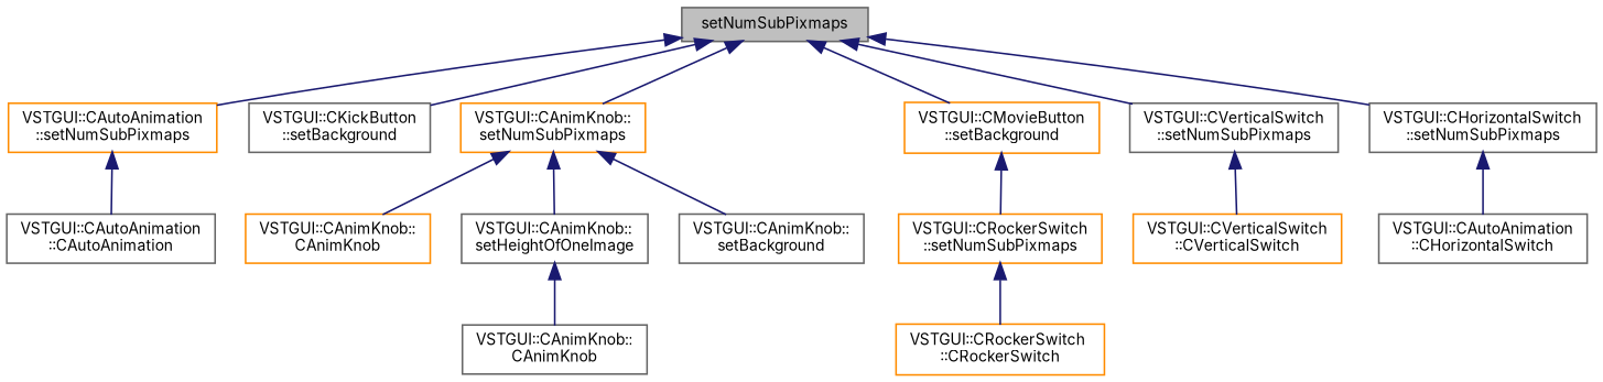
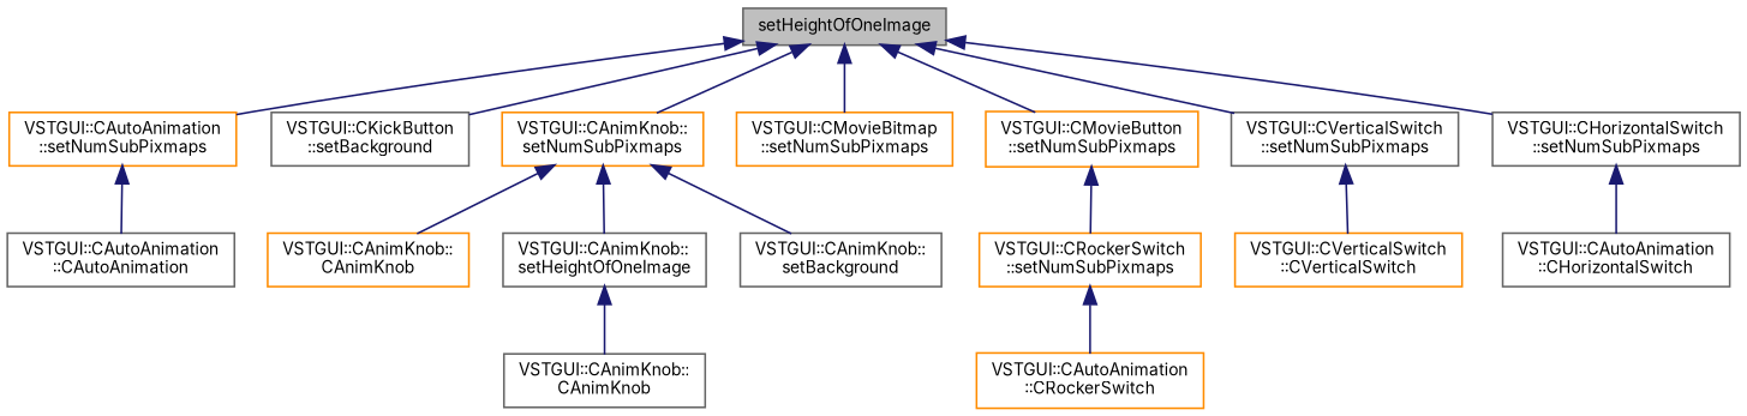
  digraph {
    fontname=Inter
    rankdir=TB
    node [color=gray40 fontname=Inter fontsize=9 shape=record]
    edge [color=midnightblue dir=back fontname=Inter fontsize=9 labelfontname=Arial labelfontsize=9 style=solid]
-   n1 [fillcolor=grey75 fontcolor=black height=0.2 label=setNumSubPixmaps style=filled width=0.4]
+   n1 [fillcolor=grey75 fontcolor=black height=0.2 label=setHeightOfOneImage style=filled width=0.4]
    n2 [color=darkorange height=0.2 label="VSTGUI::CAutoAnimation\l::setNumSubPixmaps" width=0.4]
    n3 [height=0.2 label="VSTGUI::CKickButton\l::setBackground" width=0.4]
    n4 [color=darkorange height=0.2 label="VSTGUI::CAnimKnob::\lsetNumSubPixmaps" width=0.4]
-   n6 [color=darkorange height=0.2 label="VSTGUI::CMovieButton\l::setBackground" width=0.4]
+   n5 [color=darkorange height=0.2 label="VSTGUI::CMovieBitmap\l::setNumSubPixmaps" width=0.4]
+   n6 [color=darkorange height=0.2 label="VSTGUI::CMovieButton\l::setNumSubPixmaps" width=0.4]
    n7 [height=0.2 label="VSTGUI::CVerticalSwitch\l::setNumSubPixmaps" width=0.4]
    n8 [height=0.2 label="VSTGUI::CHorizontalSwitch\l::setNumSubPixmaps" width=0.4]
    n9 [height=0.2 label="VSTGUI::CAutoAnimation\l::CAutoAnimation" width=0.4]
    n10 [color=darkorange height=0.2 label="VSTGUI::CAnimKnob::\lCAnimKnob" width=0.4]
    n11 [height=0.2 label="VSTGUI::CAnimKnob::\lsetHeightOfOneImage" width=0.4]
    n12 [height=0.2 label="VSTGUI::CAnimKnob::\lsetBackground" width=0.4]
    n13 [color=darkorange height=0.2 label="VSTGUI::CRockerSwitch\l::setNumSubPixmaps" width=0.4]
    n14 [color=darkorange height=0.2 label="VSTGUI::CVerticalSwitch\l::CVerticalSwitch" width=0.4]
    n15 [height=0.2 label="VSTGUI::CAutoAnimation\l::CHorizontalSwitch" width=0.4]
-   n16 [color=darkorange height=0.2 label="VSTGUI::CRockerSwitch\l::CRockerSwitch" width=0.4]
+   n16 [color=darkorange height=0.2 label="VSTGUI::CAutoAnimation\l::CRockerSwitch" width=0.4]
    n17 [height=0.2 label="VSTGUI::CAnimKnob::\lCAnimKnob" width=0.4]
    n1 -> n2
    n1 -> n3
    n1 -> n4
+   n1 -> n5
    n1 -> n6
    n1 -> n7
    n1 -> n8
    n2 -> n9
    n4 -> n10
    n4 -> n11
    n4 -> n12
    n6 -> n13
    n7 -> n14
    n8 -> n15
    n11 -> n17
    n13 -> n16
  }
